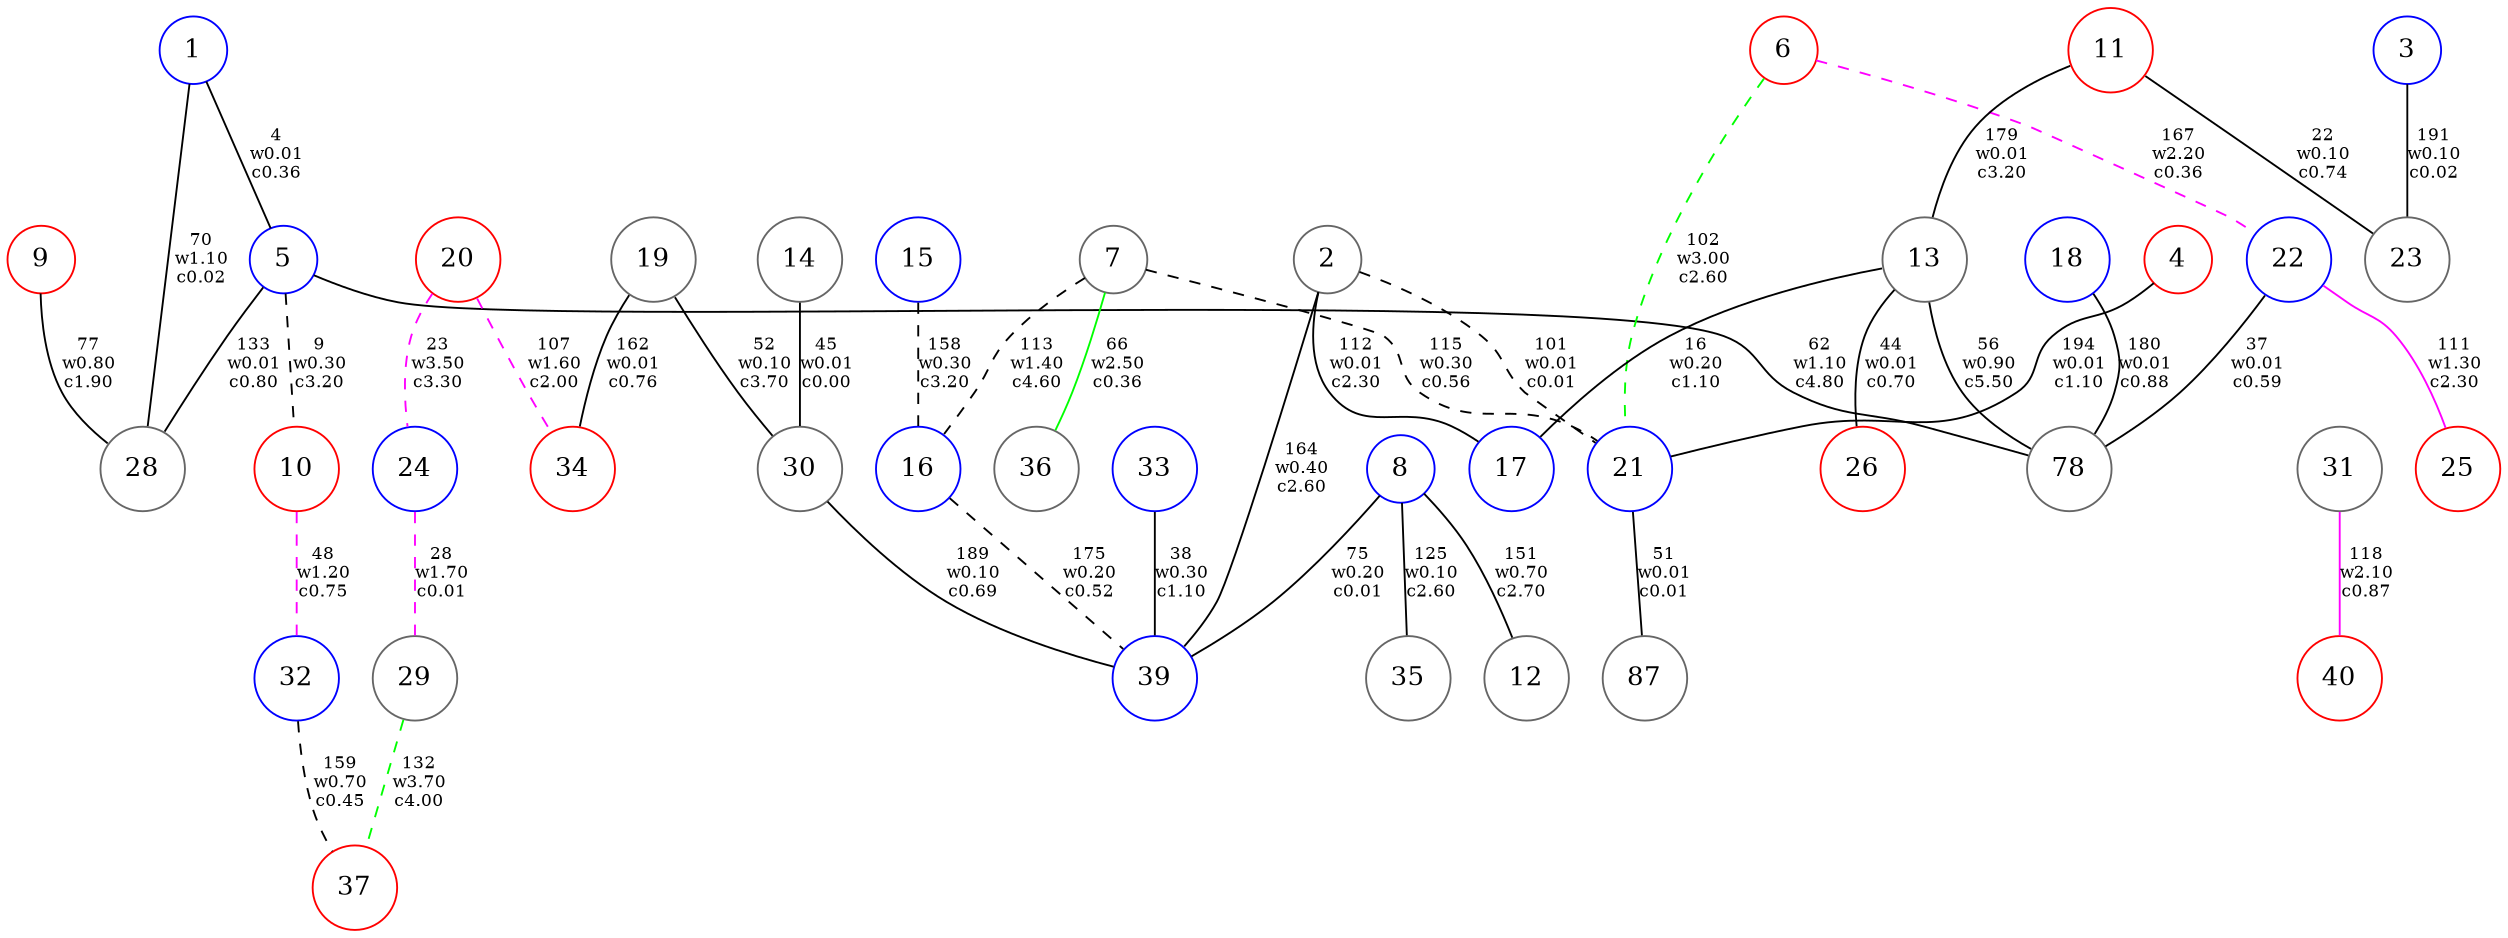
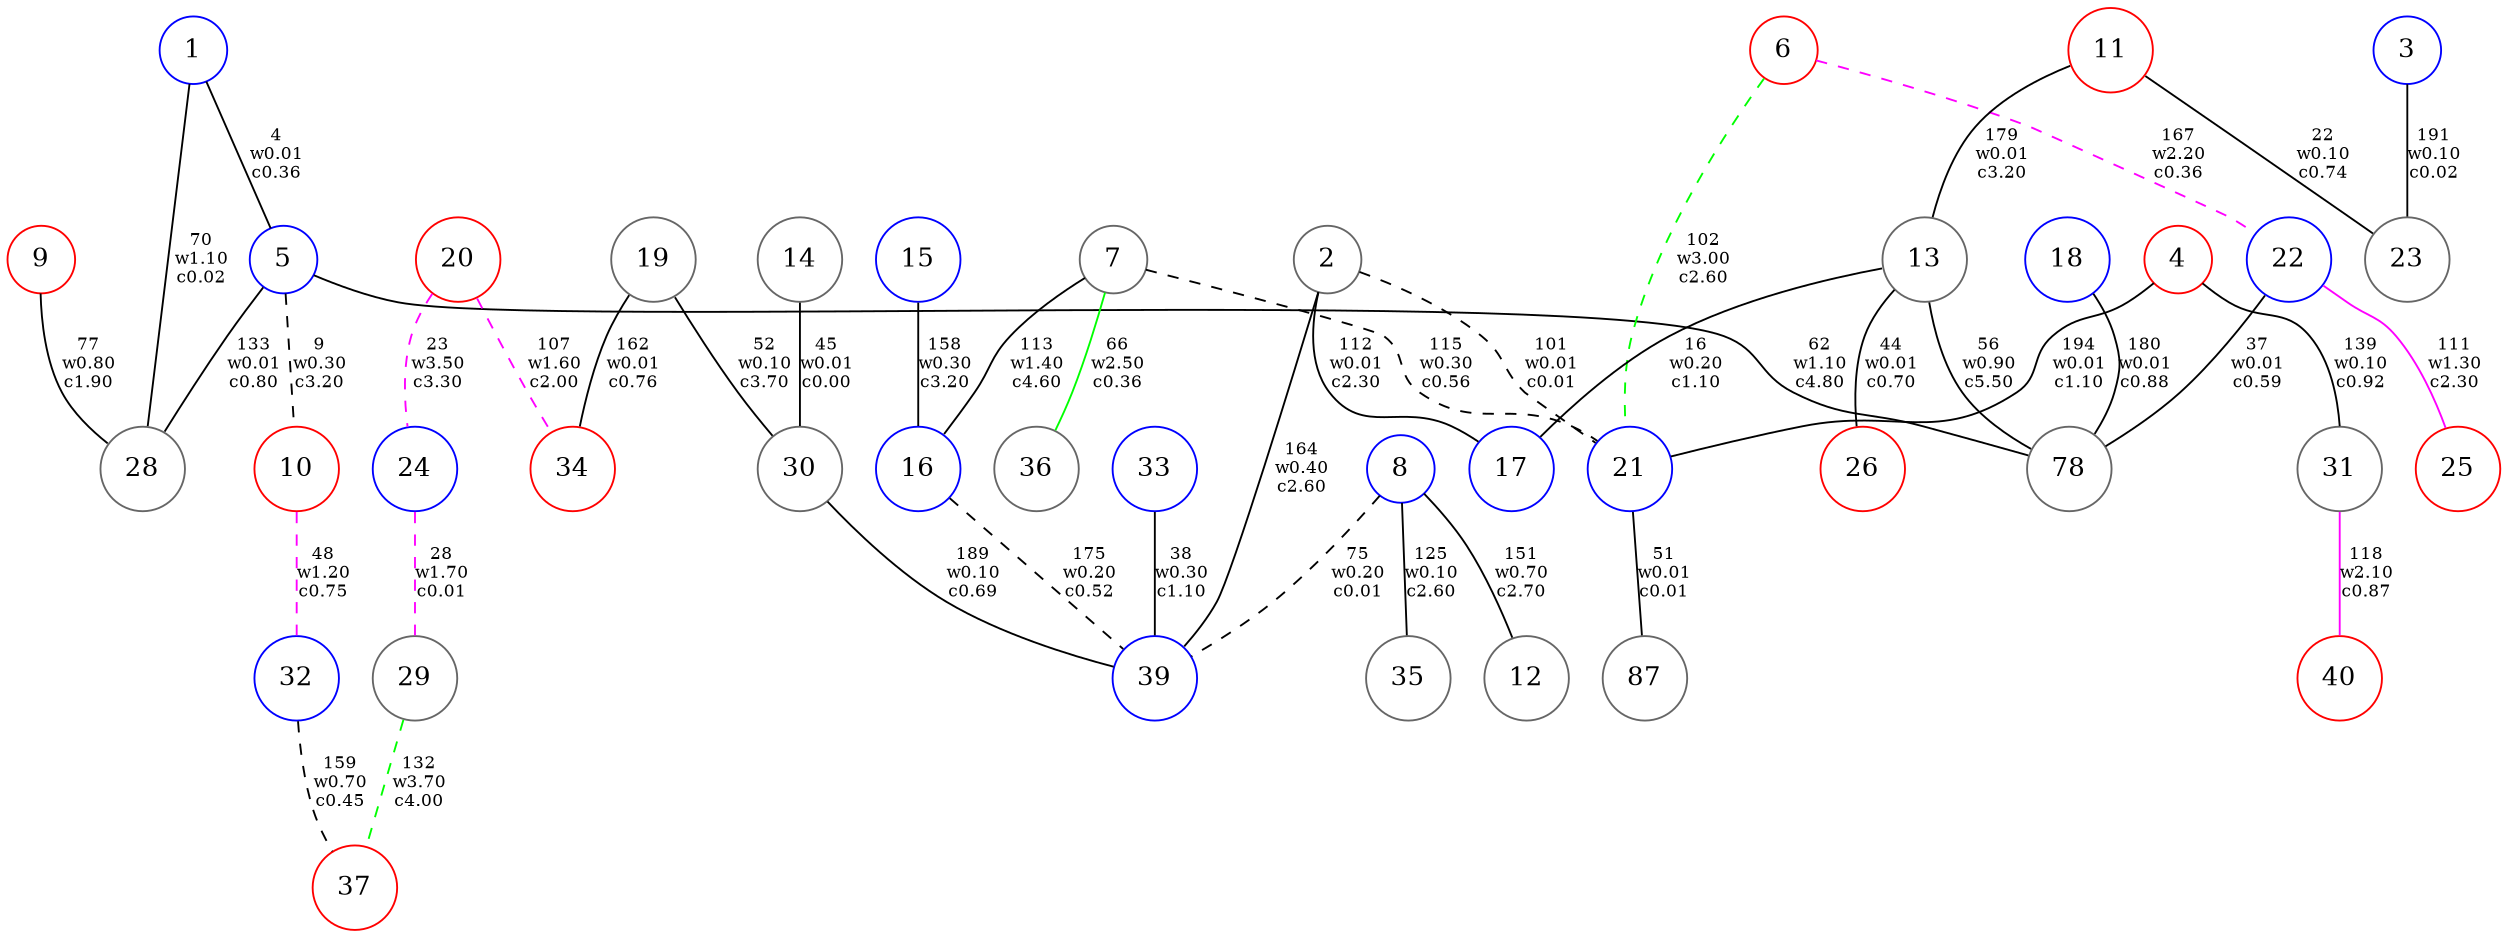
  strict graph {
    Damping=.95
    node [color=gray40 shape=circle]
    edge [color=black fontsize=9 style=solid]
    n1 [color=blue label=1]
    n2 [color=blue label=5]
    n3 [label=28]
    n4 [color=red label=10]
    n5 [label=78]
    n6 [label=2]
    n7 [color=blue label=17]
    n8 [color=blue label=21]
    n9 [color=blue label=39]
    n10 [label=87]
    n11 [color=blue label=3]
    n12 [label=23]
    n13 [color=red label=4]
    n14 [label=31]
    n15 [color=red label=40]
    n16 [color=blue label=32]
    n17 [color=red label=6]
    n18 [color=blue label=22]
    n19 [color=red label=25]
    n20 [label=7]
    n21 [color=blue label=16]
    n22 [label=36]
    n23 [color=blue label=8]
    n24 [label=12]
    n25 [label=35]
    n26 [color=red label=9]
    n27 [color=red label=37]
    n28 [color=red label=11]
    n29 [label=13]
    n30 [color=red label=26]
    n31 [label=14]
    n32 [label=30]
    n33 [color=blue label=15]
    n34 [color=blue label=18]
    n35 [label=19]
    n36 [color=red label=34]
    n37 [color=red label=20]
    n38 [color=blue label=24]
    n39 [label=29]
    n40 [color=blue label=33]
    n1 -- n2 [label="4\nw0.01\nc0.36"]
    n1 -- n3 [label="70\nw1.10\nc0.02"]
    n2 -- n3 [label="133\nw0.01\nc0.80"]
    n2 -- n4 [label="9\nw0.30\nc3.20" style=dashed]
    n2 -- n5 [label="62\nw1.10\nc4.80"]
    n4 -- n16 [color="#ff00ff" label="48\nw1.20\nc0.75" style=dashed]
    n6 -- n7 [label="112\nw0.01\nc2.30"]
    n6 -- n8 [label="101\nw0.01\nc0.01" style=dashed]
    n6 -- n9 [label="164\nw0.40\nc2.60"]
    n8 -- n10 [label="51\nw0.01\nc0.01"]
    n11 -- n12 [label="191\nw0.10\nc0.02"]
    n13 -- n8 [label="194\nw0.01\nc1.10"]
+   n13 -- n14 [label="139\nw0.10\nc0.92"]
    n14 -- n15 [color="#ff00ff" label="118\nw2.10\nc0.87"]
    n16 -- n27 [label="159\nw0.70\nc0.45" style=dashed]
    n17 -- n8 [color="#00ff00" label="102\nw3.00\nc2.60" style=dashed]
    n17 -- n18 [color="#ff00ff" label="167\nw2.20\nc0.36" style=dashed]
    n18 -- n5 [label="37\nw0.01\nc0.59"]
    n18 -- n19 [color="#ff00ff" label="111\nw1.30\nc2.30"]
    n20 -- n8 [label="115\nw0.30\nc0.56" style=dashed]
-   n20 -- n21 [label="113\nw1.40\nc4.60" style=dashed]
+   n20 -- n21 [label="113\nw1.40\nc4.60"]
    n20 -- n22 [color="#00ff00" label="66\nw2.50\nc0.36"]
    n21 -- n9 [label="175\nw0.20\nc0.52" style=dashed]
-   n23 -- n9 [label="75\nw0.20\nc0.01"]
+   n23 -- n9 [label="75\nw0.20\nc0.01" style=dashed]
    n23 -- n24 [label="151\nw0.70\nc2.70"]
    n23 -- n25 [label="125\nw0.10\nc2.60"]
    n26 -- n3 [label="77\nw0.80\nc1.90"]
    n28 -- n12 [label="22\nw0.10\nc0.74"]
    n28 -- n29 [label="179\nw0.01\nc3.20"]
    n29 -- n5 [label="56\nw0.90\nc5.50"]
    n29 -- n7 [label="16\nw0.20\nc1.10"]
    n29 -- n30 [label="44\nw0.01\nc0.70"]
    n31 -- n32 [label="45\nw0.01\nc0.00"]
    n32 -- n9 [label="189\nw0.10\nc0.69"]
-   n33 -- n21 [label="158\nw0.30\nc3.20" style=dashed]
+   n33 -- n21 [label="158\nw0.30\nc3.20"]
    n34 -- n5 [label="180\nw0.01\nc0.88"]
    n35 -- n32 [label="52\nw0.10\nc3.70"]
    n35 -- n36 [label="162\nw0.01\nc0.76"]
    n37 -- n36 [color="#ff00ff" label="107\nw1.60\nc2.00" style=dashed]
    n37 -- n38 [color="#ff00ff" label="23\nw3.50\nc3.30" style=dashed]
    n38 -- n39 [color="#ff00ff" label="28\nw1.70\nc0.01" style=dashed]
    n39 -- n27 [color="#00ff00" label="132\nw3.70\nc4.00" style=dashed]
    n40 -- n9 [label="38\nw0.30\nc1.10"]
  }
